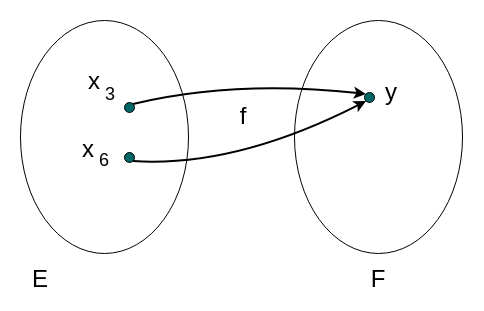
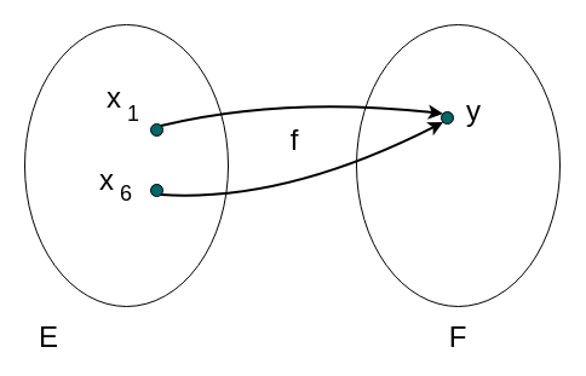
  <mxCell id="0" />
  <mxCell id="1" parent="0" />
  <mxCell id="2" value="" style="ellipse;whiteSpace=wrap;html=1;fillColor=none;fontSize=24;" parent="1" vertex="1"><mxGeometry x="294" y="20" width="168" height="233" as="geometry" /></mxCell>
  <mxCell id="3" value="" style="curved=1;endArrow=classic;html=1;fontSize=24;strokeWidth=2;exitX=1;exitY=0;exitDx=0;exitDy=0;entryX=0;entryY=0;entryDx=0;entryDy=0;" parent="1" source="7" target="5" edge="1"><mxGeometry width="50" height="50" relative="1" as="geometry"><mxPoint x="134" y="102" as="sourcePoint" /><mxPoint x="354" y="92" as="targetPoint" /><Array as="points"><mxPoint x="234" y="79" /></Array></mxGeometry></mxCell>
  <mxCell id="4" value="" style="curved=1;endArrow=classic;html=1;fontSize=24;strokeWidth=2;exitX=1;exitY=1;exitDx=0;exitDy=0;entryX=0;entryY=1;entryDx=0;entryDy=0;" parent="1" source="6" target="5" edge="1"><mxGeometry width="50" height="50" relative="1" as="geometry"><mxPoint x="144" y="162" as="sourcePoint" /><mxPoint x="354" y="102" as="targetPoint" /><Array as="points"><mxPoint x="235" y="167" /></Array></mxGeometry></mxCell>
  <mxCell id="5" value="" style="ellipse;whiteSpace=wrap;html=1;aspect=fixed;fontSize=24;fillColor=#006666;" parent="1" vertex="1"><mxGeometry x="364" y="92" width="10" height="10" as="geometry" /></mxCell>
  <mxCell id="6" value="" style="ellipse;whiteSpace=wrap;html=1;aspect=fixed;fontSize=24;fillColor=#006666;" parent="1" vertex="1"><mxGeometry x="124" y="152" width="10" height="10" as="geometry" /></mxCell>
  <mxCell id="7" value="" style="ellipse;whiteSpace=wrap;html=1;aspect=fixed;fontSize=24;fillColor=#006666;" parent="1" vertex="1"><mxGeometry x="124" y="102" width="10" height="10" as="geometry" /></mxCell>
  <mxCell id="8" value="x" style="text;html=1;strokeColor=none;fillColor=none;align=center;verticalAlign=middle;whiteSpace=wrap;rounded=0;fontSize=24;" parent="1" vertex="1"><mxGeometry x="74" y="71" width="40" height="20" as="geometry" /></mxCell>
- <mxCell id="9" value="&lt;font style=&quot;font-size: 18px&quot;&gt;3&lt;/font&gt;" style="text;html=1;strokeColor=none;fillColor=none;align=center;verticalAlign=middle;whiteSpace=wrap;rounded=0;fontSize=24;" parent="1" vertex="1"><mxGeometry x="90" y="82" width="40" height="20" as="geometry" /></mxCell>
+ <mxCell id="9" value="&lt;font style=&quot;font-size: 18px&quot;&gt;1&lt;/font&gt;" style="text;html=1;strokeColor=none;fillColor=none;align=center;verticalAlign=middle;whiteSpace=wrap;rounded=0;fontSize=24;" parent="1" vertex="1"><mxGeometry x="90" y="82" width="40" height="20" as="geometry" /></mxCell>
  <mxCell id="10" value="x" style="text;html=1;strokeColor=none;fillColor=none;align=center;verticalAlign=middle;whiteSpace=wrap;rounded=0;fontSize=24;" parent="1" vertex="1"><mxGeometry x="68" y="137" width="40" height="24" as="geometry" /></mxCell>
  <mxCell id="11" value="&lt;font style=&quot;font-size: 18px&quot;&gt;6&lt;/font&gt;" style="text;html=1;strokeColor=none;fillColor=none;align=center;verticalAlign=middle;whiteSpace=wrap;rounded=0;fontSize=24;" parent="1" vertex="1"><mxGeometry x="84" y="148" width="40" height="20" as="geometry" /></mxCell>
  <mxCell id="12" value="y" style="text;html=1;strokeColor=none;fillColor=none;align=center;verticalAlign=middle;whiteSpace=wrap;rounded=0;fontSize=24;" parent="1" vertex="1"><mxGeometry x="371" y="82" width="40" height="20" as="geometry" /></mxCell>
  <mxCell id="13" value="" style="ellipse;whiteSpace=wrap;html=1;fillColor=none;fontSize=24;" parent="1" vertex="1"><mxGeometry x="20" y="20" width="168" height="233" as="geometry" /></mxCell>
  <mxCell id="14" value="E" style="text;html=1;strokeColor=none;fillColor=none;align=center;verticalAlign=middle;whiteSpace=wrap;rounded=0;fontSize=24;" parent="1" vertex="1"><mxGeometry x="20" y="269" width="40" height="20" as="geometry" /></mxCell>
  <mxCell id="15" value="F" style="text;html=1;strokeColor=none;fillColor=none;align=center;verticalAlign=middle;whiteSpace=wrap;rounded=0;fontSize=24;" parent="1" vertex="1"><mxGeometry x="358" y="269" width="40" height="20" as="geometry" /></mxCell>
  <mxCell id="16" value="f" style="text;html=1;strokeColor=none;fillColor=none;align=center;verticalAlign=middle;whiteSpace=wrap;rounded=0;fontSize=24;" vertex="1" parent="1"><mxGeometry x="223" y="106" width="40" height="20" as="geometry" /></mxCell>
